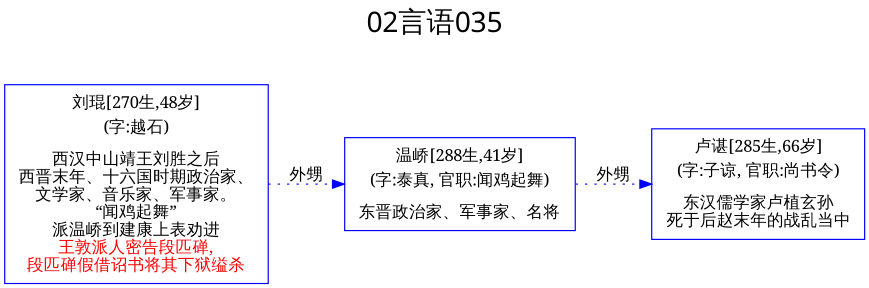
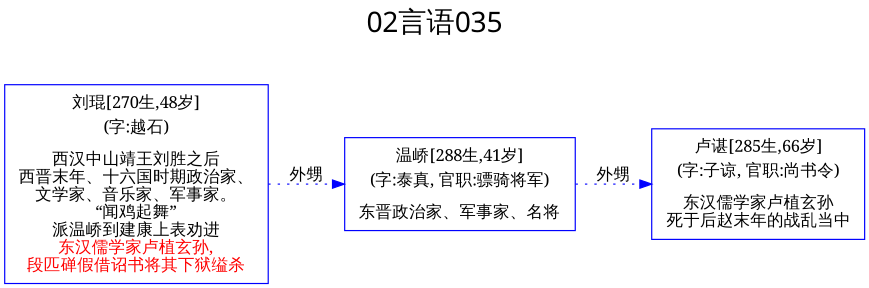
  digraph {
    color=lightgrey
    fontname=SimHei
    fontsize=24
    label="02言语035"
    labelloc=t
    rankdir=LR
    ranksep=0.5
    style=filled
    node [color=blue fontname=SimSun shape=box]
    edge [color=blue fontname=SimSun style=dotted]
-   n1 [label=<<table border="0" cellborder="0"><tr><td>刘琨[270生,48岁]</td></tr><tr><td>(字:越石)</td></tr><tr><td></td></tr><tr><td>西汉中山靖王刘胜之后<br/>西晋末年、十六国时期政治家、<br/>文学家、音乐家、军事家。<br/>“闻鸡起舞”<br/>派温峤到建康上表劝进<br/><font color = 'red'>王敦派人密告段匹䃅,<br/>段匹䃅假借诏书将其下狱缢杀<br/></font></td></tr></table>>]
-   n2 [label=<<table border="0" cellborder="0"><tr><td>温峤[288生,41岁]</td></tr><tr><td>(字:泰真, 官职:闻鸡起舞)</td></tr><tr><td></td></tr><tr><td>东晋政治家、军事家、名将<br/></td></tr></table>>]
+   n1 [label=<<table border="0" cellborder="0"><tr><td>刘琨[270生,48岁]</td></tr><tr><td>(字:越石)</td></tr><tr><td></td></tr><tr><td>西汉中山靖王刘胜之后<br/>西晋末年、十六国时期政治家、<br/>文学家、音乐家、军事家。<br/>“闻鸡起舞”<br/>派温峤到建康上表劝进<br/><font color = 'red'>东汉儒学家卢植玄孙,<br/>段匹䃅假借诏书将其下狱缢杀<br/></font></td></tr></table>>]
+   n2 [label=<<table border="0" cellborder="0"><tr><td>温峤[288生,41岁]</td></tr><tr><td>(字:泰真, 官职:骠骑将军)</td></tr><tr><td></td></tr><tr><td>东晋政治家、军事家、名将<br/></td></tr></table>>]
    n3 [label=<<table border="0" cellborder="0"><tr><td>卢谌[285生,66岁]</td></tr><tr><td>(字:子谅, 官职:尚书令)</td></tr><tr><td></td></tr><tr><td>东汉儒学家卢植玄孙<br/>死于后赵末年的战乱当中<br/></td></tr></table>>]
    n1 -> n2 [label="外甥"]
    n2 -> n3 [label="外甥"]
  }
